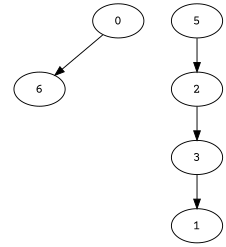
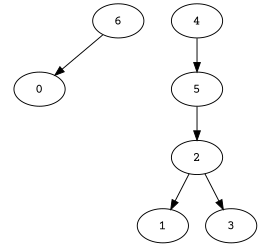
  digraph {
    fontname="Courier Prime"
    node [fontname="Courier Prime"]
    edge [fontname="Courier Prime"]
    n1 [label=0]
    6
    null7 [style=invis]
    null6 [style=invis]
+   4
    5
    2
    1
    3
-   n1 -> 6
+   6 -> n1
    n1 -> null7 [style=invis weight=100]
    6 -> null6 [style=invis weight=100]
+   4 -> 5
    5 -> 2
-   3 -> 1
+   2 -> 1
    2 -> 3
  }
